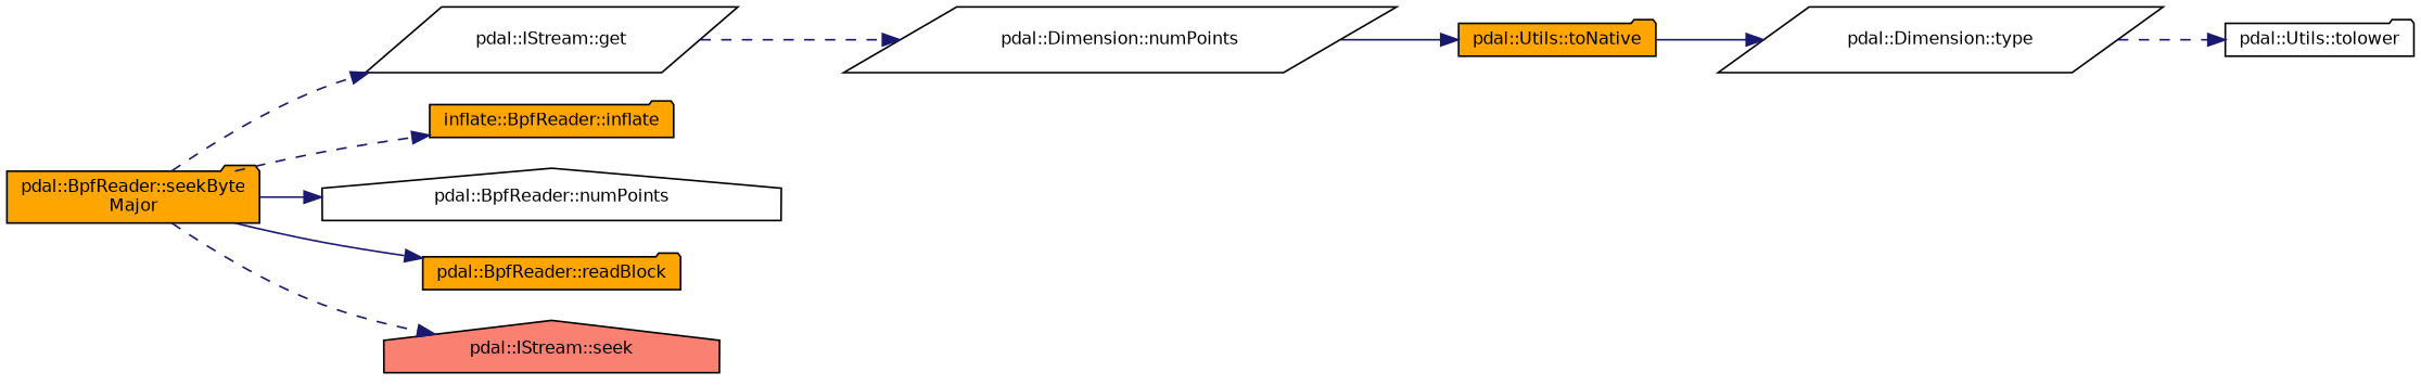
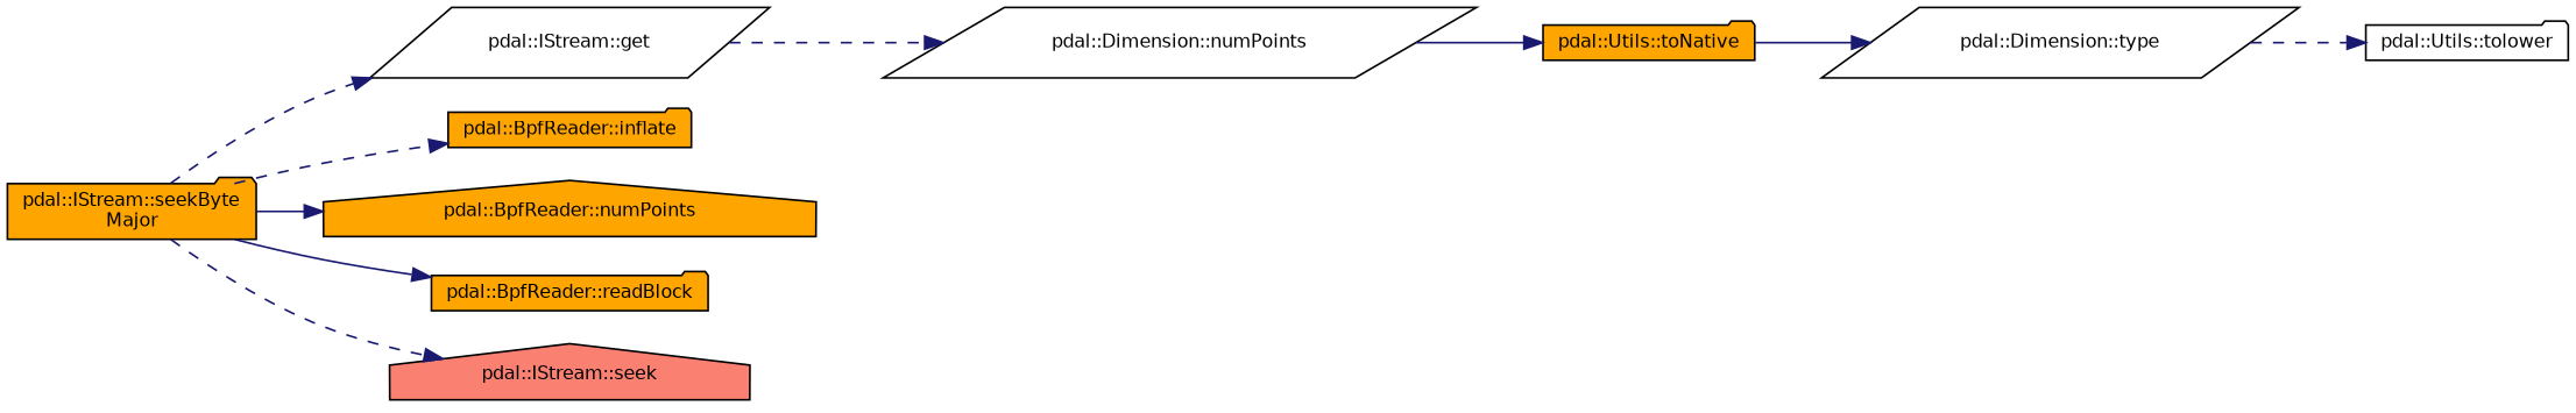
  digraph {
    rankdir=LR
    node [color=black fillcolor=white fontname=Helvetica fontsize=10 shape=folder style=filled]
    edge [color=midnightblue fontname=Helvetica fontsize=10 labelfontname=Helvetica labelfontsize=10 style=dashed]
-   n1 [fillcolor=orange fontcolor=black height=0.2 label="pdal::BpfReader::seekByte\lMajor" width=0.4]
+   n1 [fillcolor=orange fontcolor=black height=0.2 label="pdal::IStream::seekByte\lMajor" width=0.4]
    n2 [height=0.2 label="pdal::IStream::get" shape=parallelogram width=0.4]
-   n3 [fillcolor=orange height=0.2 label="inflate::BpfReader::inflate" width=0.4]
-   n4 [height=0.2 label="pdal::BpfReader::numPoints" shape=house width=0.4]
+   n3 [fillcolor=orange height=0.2 label="pdal::BpfReader::inflate" width=0.4]
+   n4 [fillcolor=orange height=0.2 label="pdal::BpfReader::numPoints" shape=house width=0.4]
    n5 [fillcolor=orange height=0.2 label="pdal::BpfReader::readBlock" width=0.4]
    n6 [fillcolor=salmon height=0.2 label="pdal::IStream::seek" shape=house width=0.4]
    n7 [height=0.2 label="pdal::Dimension::numPoints" shape=parallelogram width=0.4]
    n8 [fillcolor=orange height=0.2 label="pdal::Utils::toNative" width=0.4]
    n9 [height=0.2 label="pdal::Dimension::type" shape=parallelogram width=0.4]
    n10 [height=0.2 label="pdal::Utils::tolower" width=0.4]
    n1 -> n2
    n1 -> n3
    n1 -> n4 [style=solid]
    n1 -> n5 [style=solid]
    n1 -> n6
    n2 -> n7
    n7 -> n8 [style=solid]
    n8 -> n9 [style=solid]
    n9 -> n10
  }
